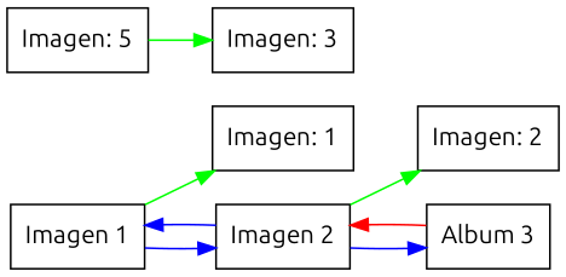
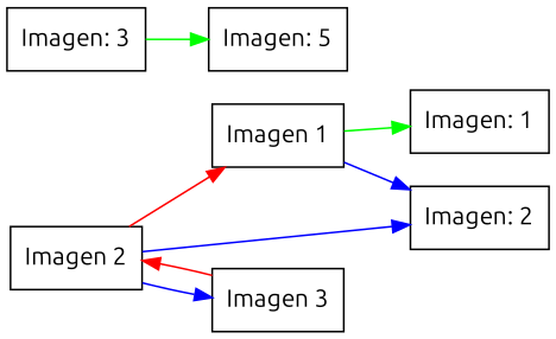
  digraph {
    fontname=Ubuntu
    rankdir=LR
    node [fontname=Ubuntu shape=record]
    edge [color=green fontname=Ubuntu]
    n1 [label="Imagen 1"]
    n2 [label=" Imagen:            1 "]
    n3 [label="Imagen 2"]
    n4 [label=" Imagen:            2 "]
-   n5 [label="Album 3"]
+   n5 [label="Imagen 3"]
    n6 [label=" Imagen:            3 "]
    n7 [label=" Imagen:            5 "]
    n1 -> n2
-   n1 -> n3 [color=blue]
-   n3 -> n1 [color=blue]
-   n3 -> n4
+   n1 -> n4 [color=blue]
+   n3 -> n1 [color=red]
+   n3 -> n4 [color=blue]
    n3 -> n5 [color=blue]
    n5 -> n3 [color=red]
-   n7 -> n6
+   n6 -> n7
  }
